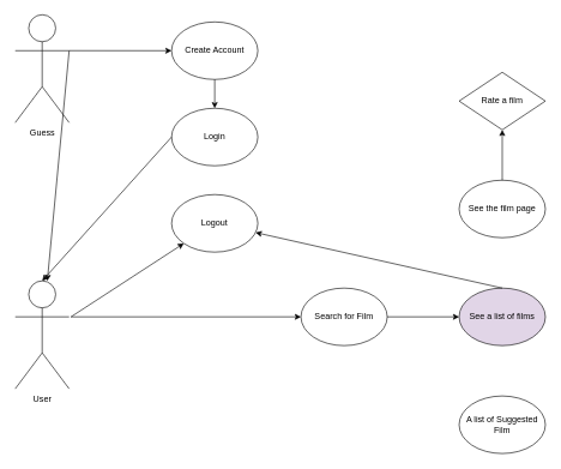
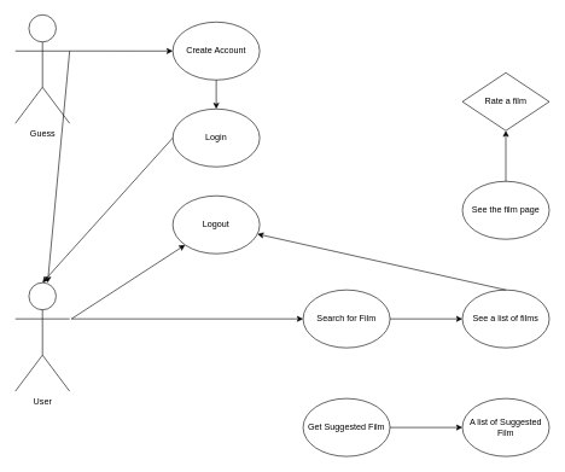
  <mxCell id="0" />
  <mxCell id="1" parent="0" />
  <mxCell id="2" value="Create Account" style="ellipse;whiteSpace=wrap;html=1;" parent="1" vertex="1"><mxGeometry x="238" y="30" width="120" height="80" as="geometry" /></mxCell>
  <mxCell id="3" value="Login" style="ellipse;whiteSpace=wrap;html=1;" parent="1" vertex="1"><mxGeometry x="238" y="150" width="120" height="80" as="geometry" /></mxCell>
  <mxCell id="4" value="Search for Film" style="ellipse;whiteSpace=wrap;html=1;" parent="1" vertex="1"><mxGeometry x="418" y="400" width="120" height="80" as="geometry" /></mxCell>
- <mxCell id="5" value="See a list of films" style="ellipse;whiteSpace=wrap;html=1;fillColor=#e1d5e7;" parent="1" vertex="1"><mxGeometry x="638" y="400" width="120" height="80" as="geometry" /></mxCell>
+ <mxCell id="5" value="See a list of films" style="ellipse;whiteSpace=wrap;html=1;" parent="1" vertex="1"><mxGeometry x="638" y="400" width="120" height="80" as="geometry" /></mxCell>
  <mxCell id="6" value="Rate a film" style="rhombus;whiteSpace=wrap;html=1;" parent="1" vertex="1"><mxGeometry x="638" y="100" width="120" height="80" as="geometry" /></mxCell>
  <mxCell id="7" value="" style="endArrow=classic;html=1;rounded=0;exitX=1;exitY=0.333;exitDx=0;exitDy=0;exitPerimeter=0;" parent="1" source="20" target="2" edge="1"><mxGeometry width="50" height="50" relative="1" as="geometry"><mxPoint x="118" y="70" as="sourcePoint" /><mxPoint x="328" y="350" as="targetPoint" /></mxGeometry></mxCell>
  <mxCell id="8" value="" style="endArrow=classic;html=1;rounded=0;exitX=0;exitY=0.5;exitDx=0;exitDy=0;entryX=0.5;entryY=0;entryDx=0;entryDy=0;" parent="1" source="3" edge="1"><mxGeometry width="50" height="50" relative="1" as="geometry"><mxPoint x="278" y="400" as="sourcePoint" /><mxPoint x="58" y="390" as="targetPoint" /></mxGeometry></mxCell>
  <mxCell id="9" value="" style="endArrow=classic;html=1;rounded=0;exitX=1;exitY=0.333;exitDx=0;exitDy=0;exitPerimeter=0;" parent="1" source="20" target="19" edge="1"><mxGeometry width="50" height="50" relative="1" as="geometry"><mxPoint x="118" y="70" as="sourcePoint" /><mxPoint x="318" y="200" as="targetPoint" /></mxGeometry></mxCell>
  <mxCell id="10" value="" style="endArrow=classic;html=1;rounded=0;" parent="1" target="4" edge="1"><mxGeometry width="50" height="50" relative="1" as="geometry"><mxPoint x="98" y="440" as="sourcePoint" /><mxPoint x="418" y="380" as="targetPoint" /></mxGeometry></mxCell>
  <mxCell id="11" value="" style="endArrow=classic;html=1;rounded=0;exitX=0.5;exitY=0;exitDx=0;exitDy=0;" parent="1" source="5" target="13" edge="1"><mxGeometry width="50" height="50" relative="1" as="geometry"><mxPoint x="548" y="270" as="sourcePoint" /><mxPoint x="598" y="220" as="targetPoint" /></mxGeometry></mxCell>
  <mxCell id="12" value="" style="endArrow=classic;html=1;rounded=0;exitX=1;exitY=0.5;exitDx=0;exitDy=0;entryX=0;entryY=0.5;entryDx=0;entryDy=0;" parent="1" source="4" target="5" edge="1"><mxGeometry width="50" height="50" relative="1" as="geometry"><mxPoint x="508" y="360" as="sourcePoint" /><mxPoint x="558" y="310" as="targetPoint" /></mxGeometry></mxCell>
  <mxCell id="13" value="Logout" style="ellipse;whiteSpace=wrap;html=1;" parent="1" vertex="1"><mxGeometry x="238" y="270" width="120" height="80" as="geometry" /></mxCell>
  <mxCell id="14" value="" style="endArrow=classic;html=1;rounded=0;" parent="1" target="13" edge="1"><mxGeometry width="50" height="50" relative="1" as="geometry"><mxPoint x="98" y="440" as="sourcePoint" /><mxPoint x="118" y="300" as="targetPoint" /></mxGeometry></mxCell>
+ <mxCell id="15" value="Get Suggested Film" style="ellipse;whiteSpace=wrap;html=1;" parent="1" vertex="1"><mxGeometry x="418" y="550" width="120" height="80" as="geometry" /></mxCell>
  <mxCell id="16" value="A list of Suggested Film" style="ellipse;whiteSpace=wrap;html=1;" parent="1" vertex="1"><mxGeometry x="638" y="550" width="120" height="80" as="geometry" /></mxCell>
+ <mxCell id="17" value="" style="endArrow=classic;html=1;rounded=0;exitX=1;exitY=0.5;exitDx=0;exitDy=0;entryX=0;entryY=0.5;entryDx=0;entryDy=0;" parent="1" source="15" target="16" edge="1"><mxGeometry width="50" height="50" relative="1" as="geometry"><mxPoint x="688" y="530" as="sourcePoint" /><mxPoint x="738" y="480" as="targetPoint" /></mxGeometry></mxCell>
  <mxCell id="18" value="" style="endArrow=classic;html=1;rounded=0;exitX=0.5;exitY=1;exitDx=0;exitDy=0;" parent="1" source="2" edge="1"><mxGeometry width="50" height="50" relative="1" as="geometry"><mxPoint x="428" y="160" as="sourcePoint" /><mxPoint x="298" y="150" as="targetPoint" /></mxGeometry></mxCell>
  <mxCell id="19" value="User" style="shape=umlActor;verticalLabelPosition=bottom;verticalAlign=top;html=1;outlineConnect=0;" vertex="1" parent="1"><mxGeometry x="20.5" y="390" width="75" height="150" as="geometry" /></mxCell>
  <mxCell id="20" value="Guess" style="shape=umlActor;verticalLabelPosition=bottom;verticalAlign=top;html=1;outlineConnect=0;" vertex="1" parent="1"><mxGeometry x="20.5" y="20" width="75" height="150" as="geometry" /></mxCell>
  <mxCell id="21" value="See the film page" style="ellipse;whiteSpace=wrap;html=1;" vertex="1" parent="1"><mxGeometry x="638" y="250" width="120" height="80" as="geometry" /></mxCell>
  <mxCell id="22" value="" style="endArrow=classic;html=1;rounded=0;exitX=0.5;exitY=0;exitDx=0;exitDy=0;entryX=0.5;entryY=1;entryDx=0;entryDy=0;" edge="1" parent="1" source="21" target="6"><mxGeometry width="50" height="50" relative="1" as="geometry"><mxPoint x="548" y="250" as="sourcePoint" /><mxPoint x="598" y="200" as="targetPoint" /></mxGeometry></mxCell>
